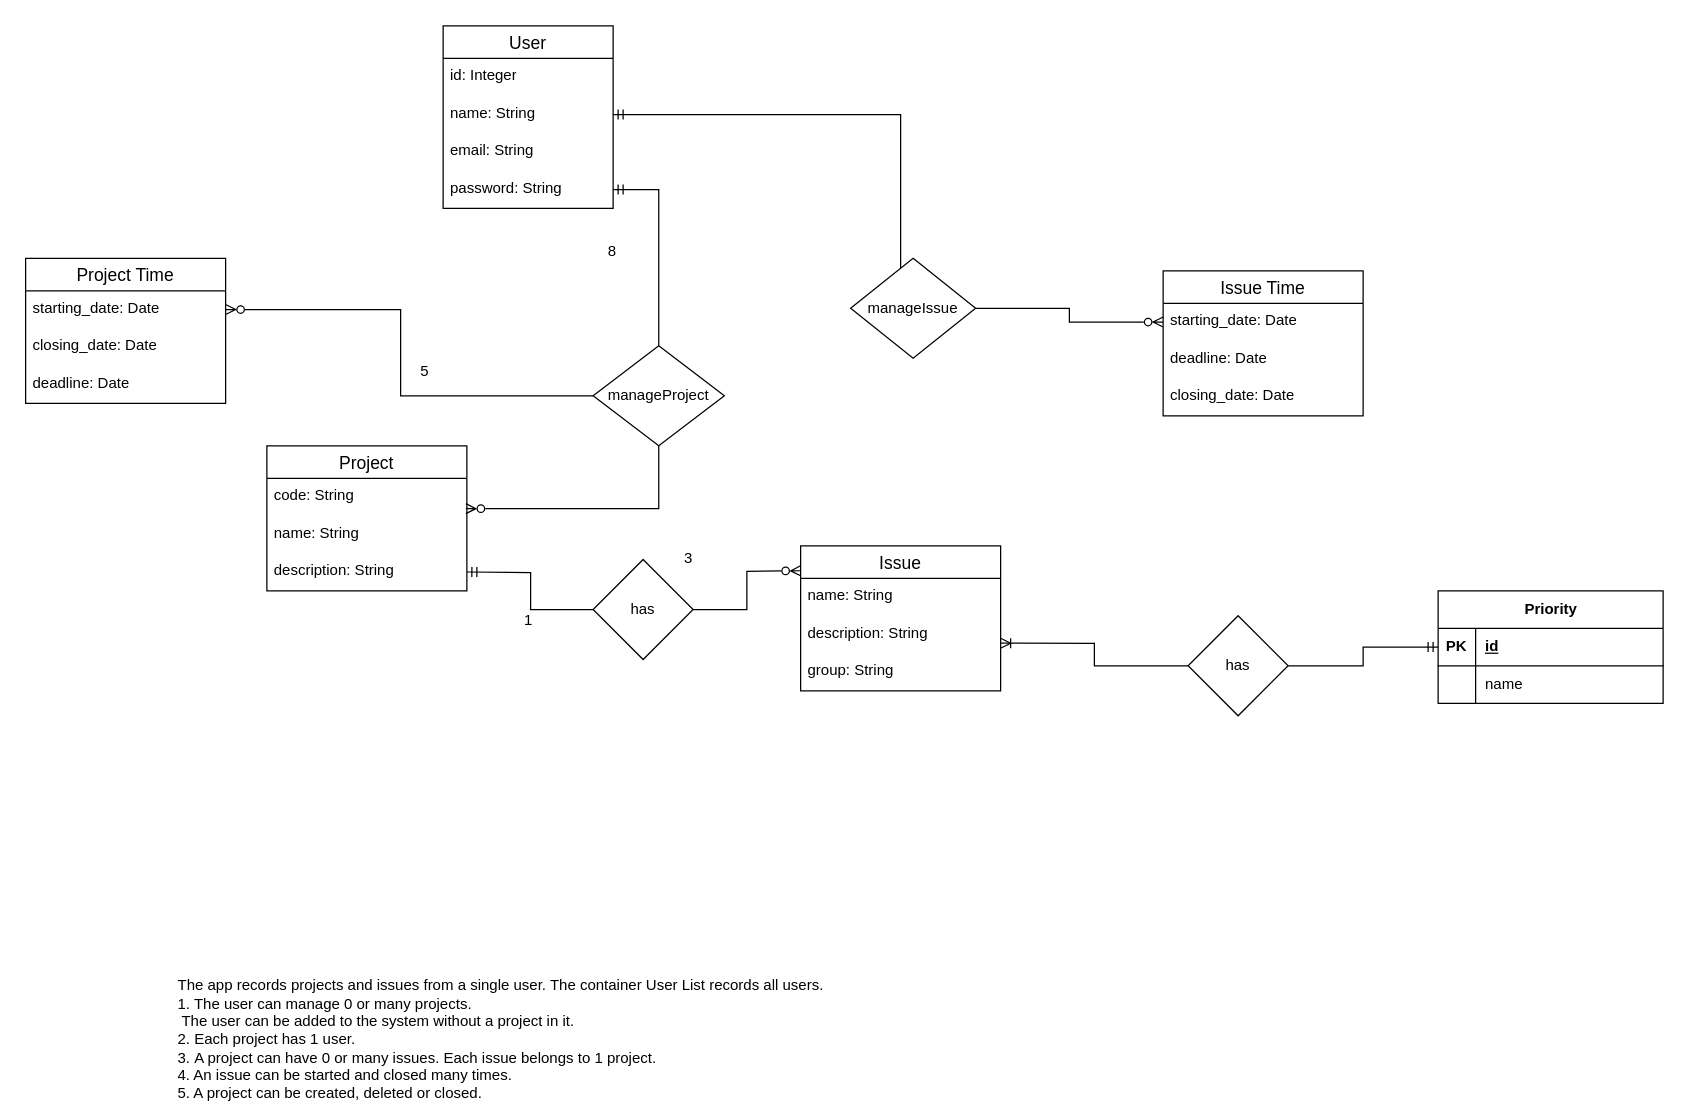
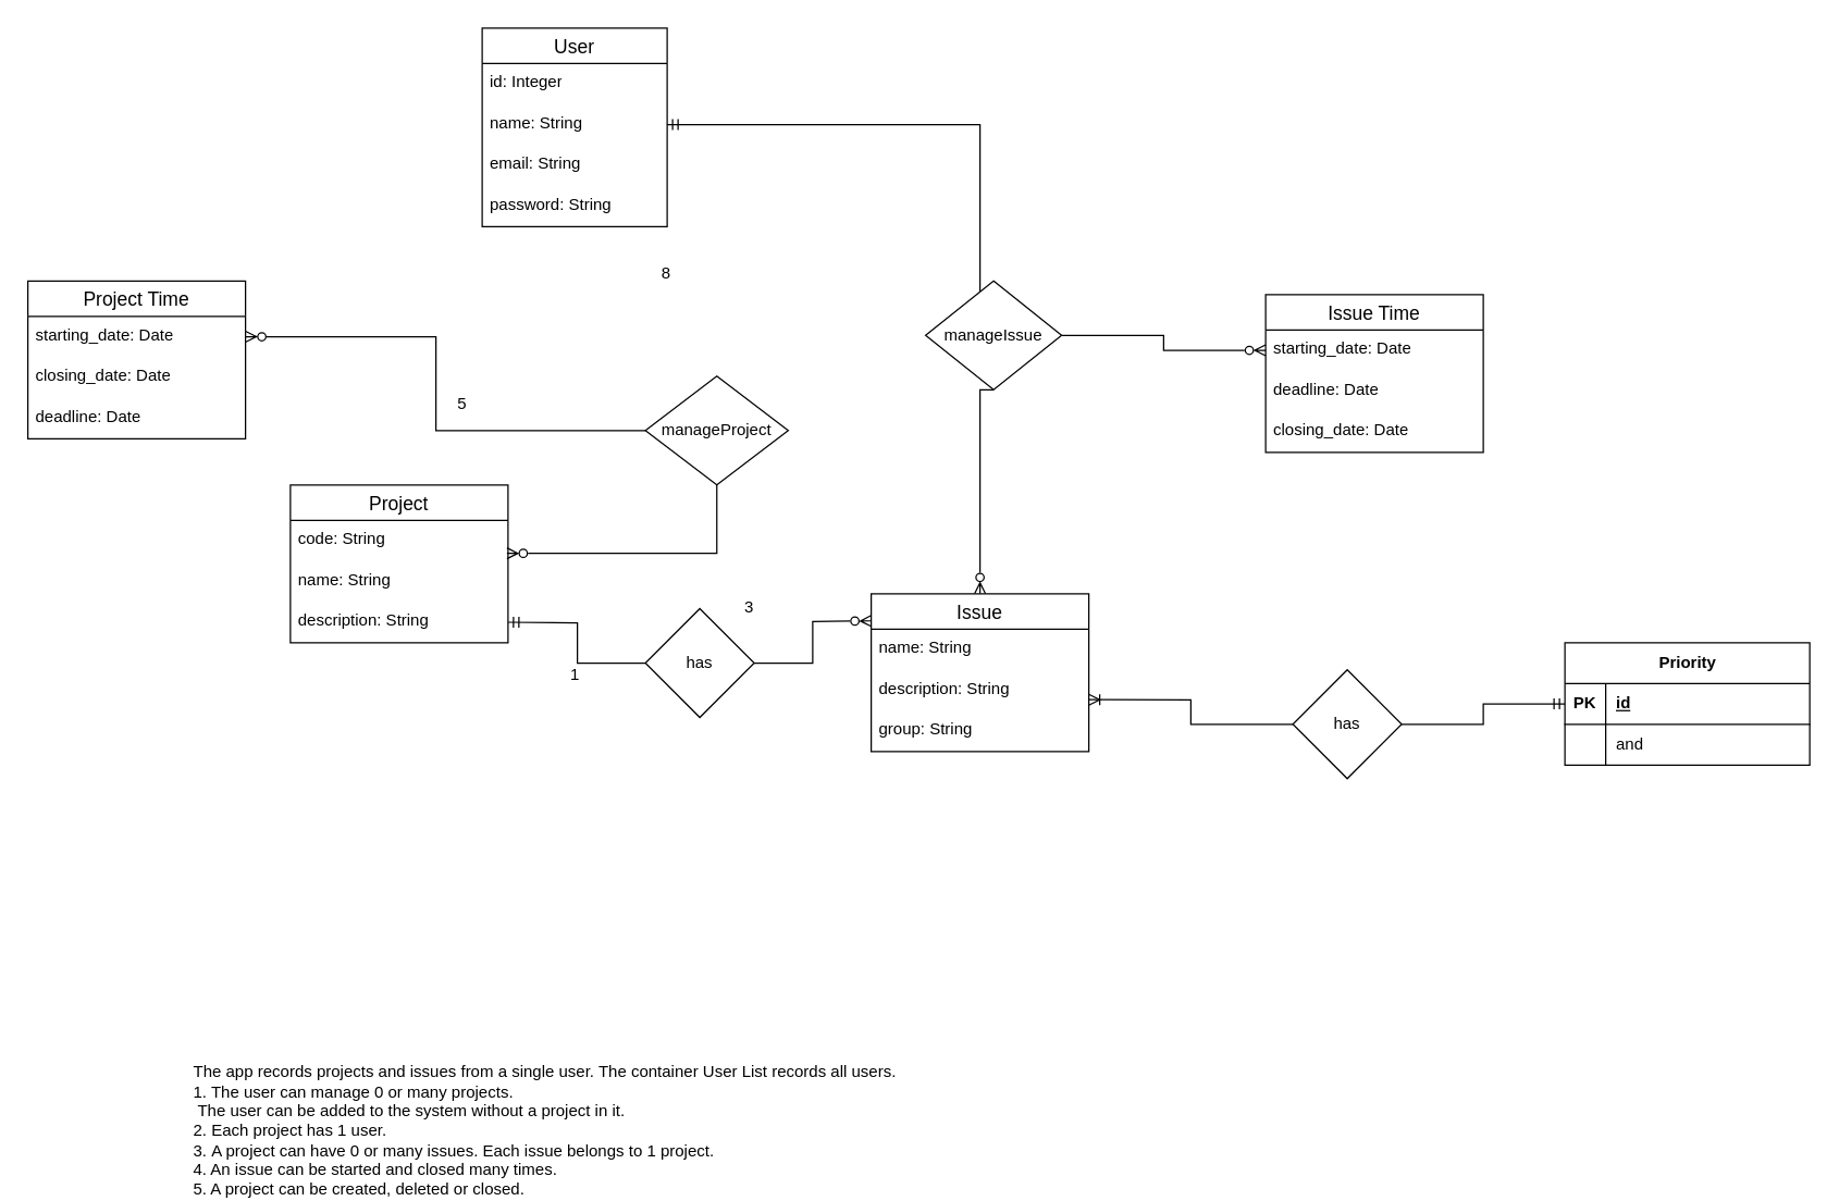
  <mxCell id="0" />
  <mxCell id="1" parent="0" />
  <mxCell id="2" style="edgeStyle=orthogonalEdgeStyle;rounded=0;orthogonalLoop=1;jettySize=auto;html=1;entryX=1;entryY=0.5;entryDx=0;entryDy=0;endArrow=ERmandOne;endFill=0;" parent="1" source="5" target="18" edge="1"><mxGeometry relative="1" as="geometry"><mxPoint x="464" y="126" as="targetPoint" /><Array as="points"><mxPoint x="720" y="91" /></Array></mxGeometry></mxCell>
+ <mxCell id="3" style="edgeStyle=orthogonalEdgeStyle;rounded=0;orthogonalLoop=1;jettySize=auto;html=1;entryX=0.5;entryY=0;entryDx=0;entryDy=0;endArrow=ERzeroToMany;endFill=0;exitX=0.5;exitY=1;exitDx=0;exitDy=0;" parent="1" source="5" target="21" edge="1"><mxGeometry relative="1" as="geometry"><mxPoint x="700" y="426" as="targetPoint" /><Array as="points"><mxPoint x="720" y="286" /></Array></mxGeometry></mxCell>
  <mxCell id="4" style="edgeStyle=orthogonalEdgeStyle;rounded=0;orthogonalLoop=1;jettySize=auto;html=1;entryX=0;entryY=0.5;entryDx=0;entryDy=0;endArrow=ERzeroToMany;endFill=0;" parent="1" source="5" target="26" edge="1"><mxGeometry relative="1" as="geometry" /></mxCell>
  <mxCell id="5" value="manageIssue" style="rhombus;whiteSpace=wrap;html=1;" parent="1" vertex="1"><mxGeometry x="680" y="206" width="100" height="80" as="geometry" /></mxCell>
  <mxCell id="6" value="" style="edgeStyle=orthogonalEdgeStyle;rounded=0;orthogonalLoop=1;jettySize=auto;html=1;endArrow=ERzeroToMany;endFill=0;" parent="1" source="8" edge="1"><mxGeometry relative="1" as="geometry"><mxPoint x="640" y="456" as="targetPoint" /></mxGeometry></mxCell>
  <mxCell id="7" value="" style="edgeStyle=orthogonalEdgeStyle;rounded=0;orthogonalLoop=1;jettySize=auto;html=1;endArrow=ERmandOne;endFill=0;" parent="1" source="8" edge="1"><mxGeometry relative="1" as="geometry"><mxPoint x="373" y="457" as="targetPoint" /></mxGeometry></mxCell>
  <mxCell id="8" value="has" style="rhombus;whiteSpace=wrap;html=1;" parent="1" vertex="1"><mxGeometry x="474" y="447" width="80" height="80" as="geometry" /></mxCell>
- <mxCell id="9" style="edgeStyle=orthogonalEdgeStyle;rounded=0;orthogonalLoop=1;jettySize=auto;html=1;entryX=1;entryY=0.5;entryDx=0;entryDy=0;endArrow=ERmandOne;endFill=0;" parent="1" source="12" target="20" edge="1"><mxGeometry relative="1" as="geometry"><mxPoint x="434" y="156" as="targetPoint" /></mxGeometry></mxCell>
  <mxCell id="10" style="edgeStyle=orthogonalEdgeStyle;rounded=0;orthogonalLoop=1;jettySize=auto;html=1;entryX=0.995;entryY=0.811;entryDx=0;entryDy=0;entryPerimeter=0;endArrow=ERzeroToMany;endFill=0;" parent="1" source="12" target="30" edge="1"><mxGeometry relative="1" as="geometry" /></mxCell>
  <mxCell id="11" style="edgeStyle=orthogonalEdgeStyle;rounded=0;orthogonalLoop=1;jettySize=auto;html=1;entryX=1;entryY=0.5;entryDx=0;entryDy=0;endArrow=ERzeroToMany;endFill=0;" parent="1" source="12" target="35" edge="1"><mxGeometry relative="1" as="geometry"><Array as="points"><mxPoint x="320" y="316" /><mxPoint x="320" y="247" /></Array></mxGeometry></mxCell>
  <mxCell id="12" value="manageProject" style="rhombus;whiteSpace=wrap;html=1;" parent="1" vertex="1"><mxGeometry x="474" y="276" width="105" height="80" as="geometry" /></mxCell>
  <mxCell id="13" value="The app records projects and issues from a single user. The container User List records all users.&lt;br&gt;1. The user can manage 0 or many projects. &lt;br&gt;&lt;span style=&quot;white-space: pre;&quot;&gt; &lt;/span&gt;The user can be added to the system without a project in it.&lt;br&gt;2. Each project has 1 user.&lt;br&gt;3.&amp;nbsp;A project can have 0 or many issues. Each issue belongs to 1 project.&lt;br&gt;4. An issue can be started and closed many times.&lt;br&gt;5. A project can be created, deleted or closed." style="text;html=1;strokeColor=none;fillColor=none;align=left;verticalAlign=middle;whiteSpace=wrap;rounded=0;" parent="1" vertex="1"><mxGeometry x="140" y="816" width="610" height="30" as="geometry" /></mxCell>
  <mxCell id="14" value="1" style="text;html=1;align=center;verticalAlign=middle;resizable=0;points=[];autosize=1;strokeColor=none;fillColor=none;" parent="1" vertex="1"><mxGeometry x="407" y="481" width="30" height="30" as="geometry" /></mxCell>
  <mxCell id="15" value="8" style="text;html=1;align=center;verticalAlign=middle;resizable=0;points=[];autosize=1;strokeColor=none;fillColor=none;" parent="1" vertex="1"><mxGeometry x="474" y="186" width="30" height="30" as="geometry" /></mxCell>
  <mxCell id="16" value="User" style="swimlane;fontStyle=0;childLayout=stackLayout;horizontal=1;startSize=26;horizontalStack=0;resizeParent=1;resizeParentMax=0;resizeLast=0;collapsible=1;marginBottom=0;align=center;fontSize=14;" parent="1" vertex="1"><mxGeometry x="354" y="20" width="136" height="146" as="geometry" /></mxCell>
  <mxCell id="17" value="id: Integer" style="text;strokeColor=none;fillColor=none;spacingLeft=4;spacingRight=4;overflow=hidden;rotatable=0;points=[[0,0.5],[1,0.5]];portConstraint=eastwest;fontSize=12;whiteSpace=wrap;html=1;" parent="16" vertex="1"><mxGeometry y="26" width="136" height="30" as="geometry" /></mxCell>
  <mxCell id="18" value="name: String" style="text;strokeColor=none;fillColor=none;spacingLeft=4;spacingRight=4;overflow=hidden;rotatable=0;points=[[0,0.5],[1,0.5]];portConstraint=eastwest;fontSize=12;whiteSpace=wrap;html=1;" parent="16" vertex="1"><mxGeometry y="56" width="136" height="30" as="geometry" /></mxCell>
  <mxCell id="19" value="email: String" style="text;strokeColor=none;fillColor=none;spacingLeft=4;spacingRight=4;overflow=hidden;rotatable=0;points=[[0,0.5],[1,0.5]];portConstraint=eastwest;fontSize=12;whiteSpace=wrap;html=1;" parent="16" vertex="1"><mxGeometry y="86" width="136" height="30" as="geometry" /></mxCell>
  <mxCell id="20" value="password: String" style="text;strokeColor=none;fillColor=none;spacingLeft=4;spacingRight=4;overflow=hidden;rotatable=0;points=[[0,0.5],[1,0.5]];portConstraint=eastwest;fontSize=12;whiteSpace=wrap;html=1;" parent="16" vertex="1"><mxGeometry y="116" width="136" height="30" as="geometry" /></mxCell>
  <mxCell id="21" value="Issue" style="swimlane;fontStyle=0;childLayout=stackLayout;horizontal=1;startSize=26;horizontalStack=0;resizeParent=1;resizeParentMax=0;resizeLast=0;collapsible=1;marginBottom=0;align=center;fontSize=14;" parent="1" vertex="1"><mxGeometry x="640" y="436" width="160" height="116" as="geometry" /></mxCell>
  <mxCell id="22" value="name: String" style="text;strokeColor=none;fillColor=none;spacingLeft=4;spacingRight=4;overflow=hidden;rotatable=0;points=[[0,0.5],[1,0.5]];portConstraint=eastwest;fontSize=12;whiteSpace=wrap;html=1;" parent="21" vertex="1"><mxGeometry y="26" width="160" height="30" as="geometry" /></mxCell>
  <mxCell id="23" value="description: String" style="text;strokeColor=none;fillColor=none;spacingLeft=4;spacingRight=4;overflow=hidden;rotatable=0;points=[[0,0.5],[1,0.5]];portConstraint=eastwest;fontSize=12;whiteSpace=wrap;html=1;" parent="21" vertex="1"><mxGeometry y="56" width="160" height="30" as="geometry" /></mxCell>
  <mxCell id="24" value="group: String" style="text;strokeColor=none;fillColor=none;spacingLeft=4;spacingRight=4;overflow=hidden;rotatable=0;points=[[0,0.5],[1,0.5]];portConstraint=eastwest;fontSize=12;whiteSpace=wrap;html=1;" parent="21" vertex="1"><mxGeometry y="86" width="160" height="30" as="geometry" /></mxCell>
  <mxCell id="25" value="Issue Time" style="swimlane;fontStyle=0;childLayout=stackLayout;horizontal=1;startSize=26;horizontalStack=0;resizeParent=1;resizeParentMax=0;resizeLast=0;collapsible=1;marginBottom=0;align=center;fontSize=14;" parent="1" vertex="1"><mxGeometry x="930" y="216" width="160" height="116" as="geometry" /></mxCell>
  <mxCell id="26" value="starting_date: Date" style="text;strokeColor=none;fillColor=none;spacingLeft=4;spacingRight=4;overflow=hidden;rotatable=0;points=[[0,0.5],[1,0.5]];portConstraint=eastwest;fontSize=12;whiteSpace=wrap;html=1;" parent="25" vertex="1"><mxGeometry y="26" width="160" height="30" as="geometry" /></mxCell>
  <mxCell id="27" value="deadline: Date" style="text;strokeColor=none;fillColor=none;spacingLeft=4;spacingRight=4;overflow=hidden;rotatable=0;points=[[0,0.5],[1,0.5]];portConstraint=eastwest;fontSize=12;whiteSpace=wrap;html=1;" parent="25" vertex="1"><mxGeometry y="56" width="160" height="30" as="geometry" /></mxCell>
  <mxCell id="28" value="closing_date: Date" style="text;strokeColor=none;fillColor=none;spacingLeft=4;spacingRight=4;overflow=hidden;rotatable=0;points=[[0,0.5],[1,0.5]];portConstraint=eastwest;fontSize=12;whiteSpace=wrap;html=1;" parent="25" vertex="1"><mxGeometry y="86" width="160" height="30" as="geometry" /></mxCell>
  <mxCell id="29" value="Project" style="swimlane;fontStyle=0;childLayout=stackLayout;horizontal=1;startSize=26;horizontalStack=0;resizeParent=1;resizeParentMax=0;resizeLast=0;collapsible=1;marginBottom=0;align=center;fontSize=14;" parent="1" vertex="1"><mxGeometry x="213" y="356" width="160" height="116" as="geometry" /></mxCell>
  <mxCell id="30" value="code: String" style="text;strokeColor=none;fillColor=none;spacingLeft=4;spacingRight=4;overflow=hidden;rotatable=0;points=[[0,0.5],[1,0.5]];portConstraint=eastwest;fontSize=12;whiteSpace=wrap;html=1;" parent="29" vertex="1"><mxGeometry y="26" width="160" height="30" as="geometry" /></mxCell>
  <mxCell id="31" value="name: String" style="text;strokeColor=none;fillColor=none;spacingLeft=4;spacingRight=4;overflow=hidden;rotatable=0;points=[[0,0.5],[1,0.5]];portConstraint=eastwest;fontSize=12;whiteSpace=wrap;html=1;" parent="29" vertex="1"><mxGeometry y="56" width="160" height="30" as="geometry" /></mxCell>
  <mxCell id="32" value="description: String" style="text;strokeColor=none;fillColor=none;spacingLeft=4;spacingRight=4;overflow=hidden;rotatable=0;points=[[0,0.5],[1,0.5]];portConstraint=eastwest;fontSize=12;whiteSpace=wrap;html=1;" parent="29" vertex="1"><mxGeometry y="86" width="160" height="30" as="geometry" /></mxCell>
  <mxCell id="33" value="3" style="text;html=1;align=center;verticalAlign=middle;resizable=0;points=[];autosize=1;strokeColor=none;fillColor=none;" parent="1" vertex="1"><mxGeometry x="535" y="431" width="30" height="30" as="geometry" /></mxCell>
  <mxCell id="34" value="Project Time" style="swimlane;fontStyle=0;childLayout=stackLayout;horizontal=1;startSize=26;horizontalStack=0;resizeParent=1;resizeParentMax=0;resizeLast=0;collapsible=1;marginBottom=0;align=center;fontSize=14;" parent="1" vertex="1"><mxGeometry x="20" y="206" width="160" height="116" as="geometry" /></mxCell>
  <mxCell id="35" value="starting_date: Date" style="text;strokeColor=none;fillColor=none;spacingLeft=4;spacingRight=4;overflow=hidden;rotatable=0;points=[[0,0.5],[1,0.5]];portConstraint=eastwest;fontSize=12;whiteSpace=wrap;html=1;" parent="34" vertex="1"><mxGeometry y="26" width="160" height="30" as="geometry" /></mxCell>
  <mxCell id="36" value="closing_date: Date" style="text;strokeColor=none;fillColor=none;spacingLeft=4;spacingRight=4;overflow=hidden;rotatable=0;points=[[0,0.5],[1,0.5]];portConstraint=eastwest;fontSize=12;whiteSpace=wrap;html=1;" parent="34" vertex="1"><mxGeometry y="56" width="160" height="30" as="geometry" /></mxCell>
  <mxCell id="37" value="deadline: Date" style="text;strokeColor=none;fillColor=none;spacingLeft=4;spacingRight=4;overflow=hidden;rotatable=0;points=[[0,0.5],[1,0.5]];portConstraint=eastwest;fontSize=12;whiteSpace=wrap;html=1;" parent="34" vertex="1"><mxGeometry y="86" width="160" height="30" as="geometry" /></mxCell>
  <mxCell id="38" value="5" style="text;html=1;align=center;verticalAlign=middle;resizable=0;points=[];autosize=1;strokeColor=none;fillColor=none;" parent="1" vertex="1"><mxGeometry x="324" y="282" width="30" height="30" as="geometry" /></mxCell>
  <mxCell id="39" value="Priority" style="shape=table;startSize=30;container=1;collapsible=1;childLayout=tableLayout;fixedRows=1;rowLines=0;fontStyle=1;align=center;resizeLast=1;html=1;" vertex="1" parent="1"><mxGeometry x="1150" y="472" width="180" height="90" as="geometry" /></mxCell>
  <mxCell id="40" value="" style="shape=tableRow;horizontal=0;startSize=0;swimlaneHead=0;swimlaneBody=0;fillColor=none;collapsible=0;dropTarget=0;points=[[0,0.5],[1,0.5]];portConstraint=eastwest;top=0;left=0;right=0;bottom=1;" vertex="1" parent="39"><mxGeometry y="30" width="180" height="30" as="geometry" /></mxCell>
  <mxCell id="41" value="PK" style="shape=partialRectangle;connectable=0;fillColor=none;top=0;left=0;bottom=0;right=0;fontStyle=1;overflow=hidden;whiteSpace=wrap;html=1;" vertex="1" parent="40"><mxGeometry width="30" height="30" as="geometry"><mxRectangle width="30" height="30" as="alternateBounds" /></mxGeometry></mxCell>
  <mxCell id="42" value="id" style="shape=partialRectangle;connectable=0;fillColor=none;top=0;left=0;bottom=0;right=0;align=left;spacingLeft=6;fontStyle=5;overflow=hidden;whiteSpace=wrap;html=1;" vertex="1" parent="40"><mxGeometry x="30" width="150" height="30" as="geometry"><mxRectangle width="150" height="30" as="alternateBounds" /></mxGeometry></mxCell>
  <mxCell id="43" value="" style="shape=tableRow;horizontal=0;startSize=0;swimlaneHead=0;swimlaneBody=0;fillColor=none;collapsible=0;dropTarget=0;points=[[0,0.5],[1,0.5]];portConstraint=eastwest;top=0;left=0;right=0;bottom=0;" vertex="1" parent="39"><mxGeometry y="60" width="180" height="30" as="geometry" /></mxCell>
  <mxCell id="44" value="" style="shape=partialRectangle;connectable=0;fillColor=none;top=0;left=0;bottom=0;right=0;editable=1;overflow=hidden;whiteSpace=wrap;html=1;" vertex="1" parent="43"><mxGeometry width="30" height="30" as="geometry"><mxRectangle width="30" height="30" as="alternateBounds" /></mxGeometry></mxCell>
- <mxCell id="45" value="name" style="shape=partialRectangle;connectable=0;fillColor=none;top=0;left=0;bottom=0;right=0;align=left;spacingLeft=6;overflow=hidden;whiteSpace=wrap;html=1;" vertex="1" parent="43"><mxGeometry x="30" width="150" height="30" as="geometry"><mxRectangle width="150" height="30" as="alternateBounds" /></mxGeometry></mxCell>
+ <mxCell id="45" value="and" style="shape=partialRectangle;connectable=0;fillColor=none;top=0;left=0;bottom=0;right=0;align=left;spacingLeft=6;overflow=hidden;whiteSpace=wrap;html=1;" vertex="1" parent="43"><mxGeometry x="30" width="150" height="30" as="geometry"><mxRectangle width="150" height="30" as="alternateBounds" /></mxGeometry></mxCell>
  <mxCell id="46" style="edgeStyle=orthogonalEdgeStyle;rounded=0;orthogonalLoop=1;jettySize=auto;html=1;entryX=0;entryY=0.5;entryDx=0;entryDy=0;endArrow=ERmandOne;endFill=0;" edge="1" parent="1" source="48" target="40"><mxGeometry relative="1" as="geometry" /></mxCell>
  <mxCell id="47" style="edgeStyle=orthogonalEdgeStyle;rounded=0;orthogonalLoop=1;jettySize=auto;html=1;entryX=1;entryY=0.733;entryDx=0;entryDy=0;entryPerimeter=0;endArrow=ERoneToMany;endFill=0;" edge="1" parent="1" source="48" target="23"><mxGeometry relative="1" as="geometry" /></mxCell>
  <mxCell id="48" value="has" style="rhombus;whiteSpace=wrap;html=1;" vertex="1" parent="1"><mxGeometry x="950" y="492" width="80" height="80" as="geometry" /></mxCell>
